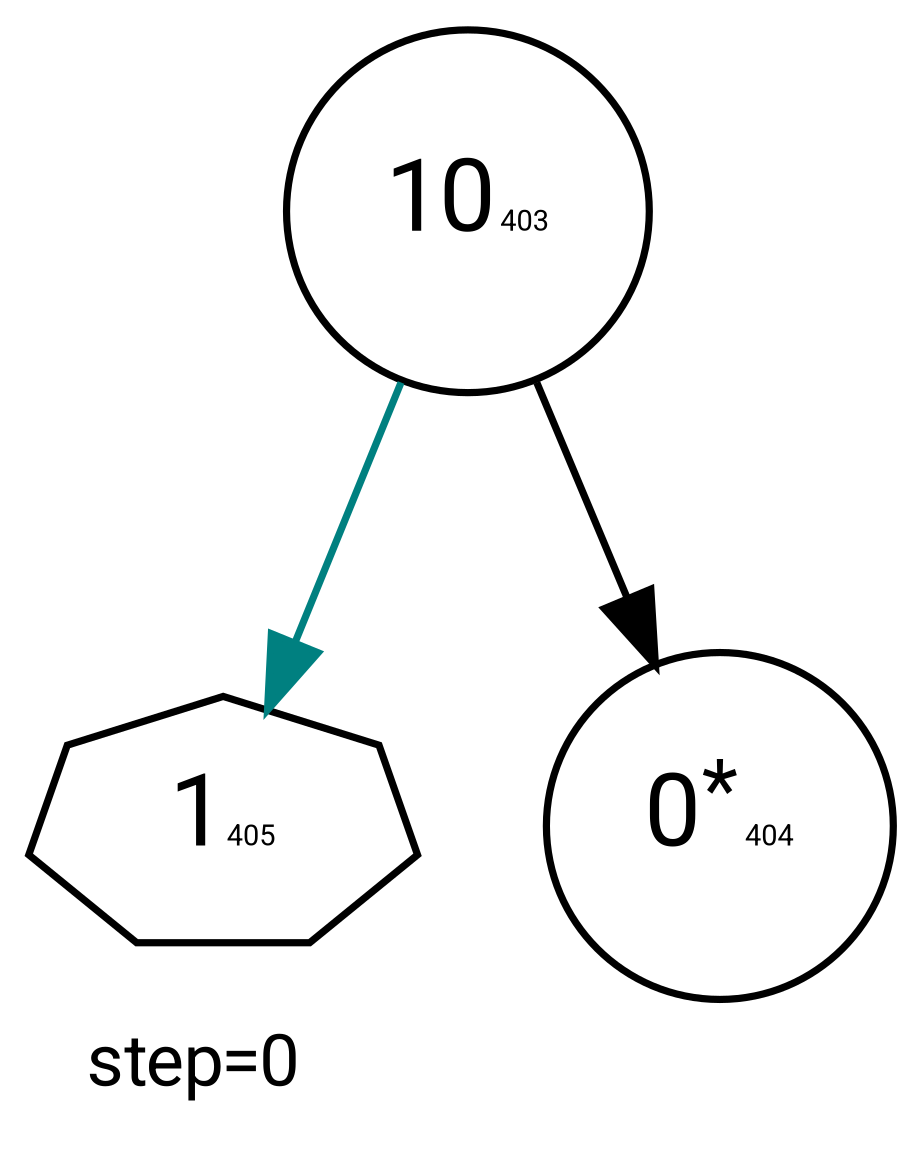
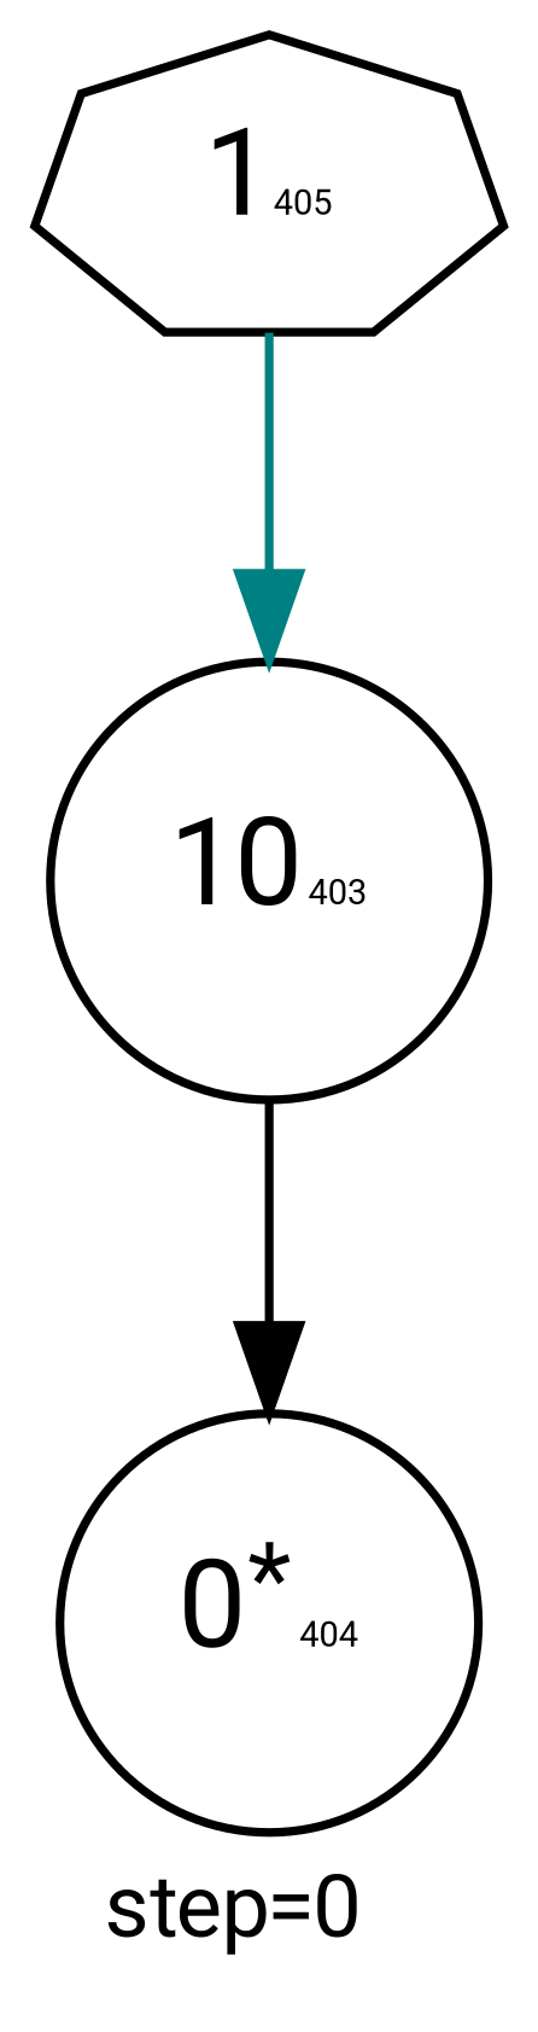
  digraph {
    fontname=Roboto
    fontsize=10
    label="step=0"
    labeljust=left
    labelloc=bottom
    node [color=black fontname=Roboto peripheries=1 shape=circle]
    edge [arrowhead=normal fontname=Roboto]
    n1 [label=<10<FONT POINT-SIZE='4'>403</FONT>> labelfontcolor=Black]
    n2 [label=<1<FONT POINT-SIZE='4'>405</FONT>> shape=septagon]
    n3 [label=<0<SUP>*</SUP><FONT POINT-SIZE='4'>404</FONT>> labelfontcolor=black]
-   n1 -> n2 [color=teal]
+   n2 -> n1 [color=teal]
    n1 -> n3 [color=black]
  }
